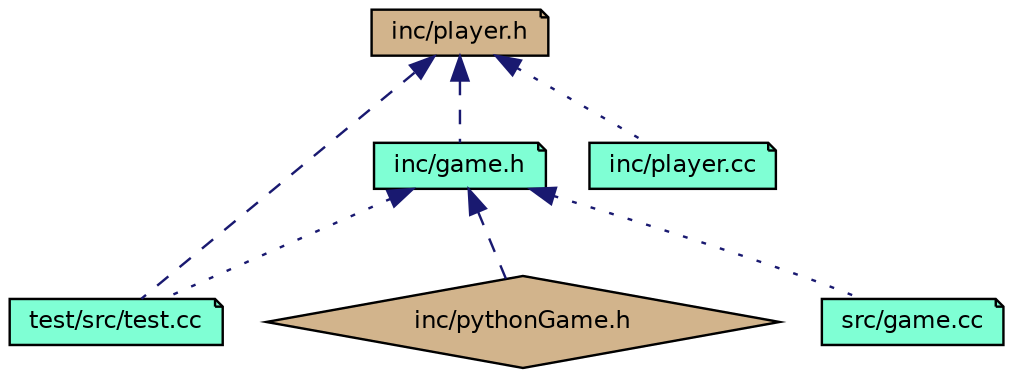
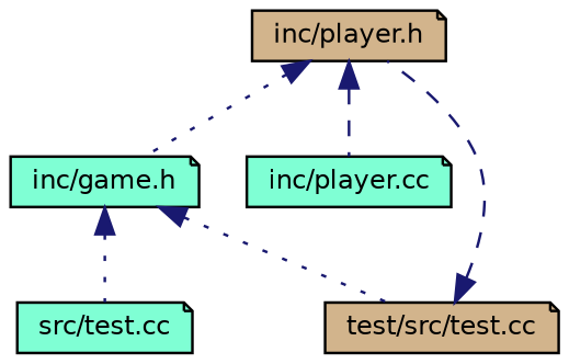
  digraph {
    node [color=black fillcolor=tan fontname=Helvetica fontsize=10 shape=note style=filled]
    edge [color=midnightblue dir=back fontname=Helvetica fontsize=10 labelfontname=Helvetica labelfontsize=10 style=dashed]
    n1 [fontcolor=black height=0.2 label="inc/player.h" width=0.4]
    n2 [fillcolor=aquamarine height=0.2 label="inc/game.h" width=0.4]
-   n3 [fillcolor=aquamarine height=0.2 label="test/src/test.cc" width=0.4]
+   n3 [height=0.2 label="test/src/test.cc" width=0.4]
    n4 [fillcolor=aquamarine height=0.2 label="inc/player.cc" width=0.4]
-   n5 [height=0.2 label="inc/pythonGame.h" shape=diamond width=0.4]
-   n6 [fillcolor=aquamarine height=0.2 label="src/game.cc" width=0.4]
-   n1 -> n2
-   n1 -> n3
-   n1 -> n4 [style=dotted]
+   n6 [fillcolor=aquamarine height=0.2 label="src/test.cc" width=0.4]
+   n1 -> n2 [style=dotted]
+   n3 -> n1
+   n1 -> n4
    n2 -> n3 [style=dotted]
-   n2 -> n5
    n2 -> n6 [style=dotted]
  }
